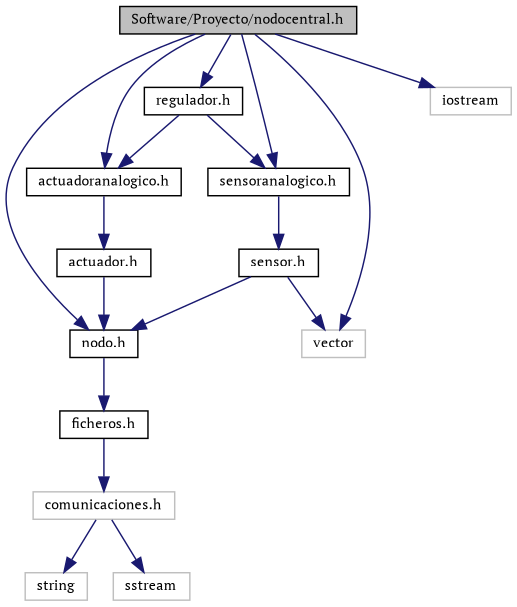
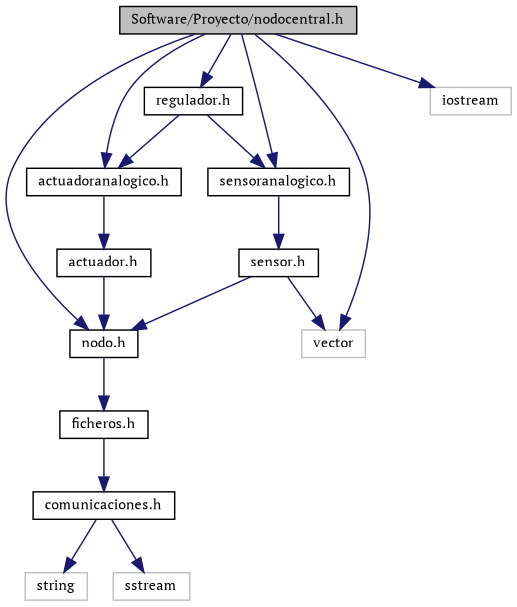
  digraph {
    fontname="PT Serif"
    node [color=black fillcolor=white fontname="PT Serif" fontsize=10 shape=record style=filled]
    edge [color=midnightblue fontname="PT Serif" fontsize=10 labelfontname=Helvetica labelfontsize=10 style=solid]
    n1 [fillcolor=grey75 fontcolor=black height=0.2 label="Software/Proyecto/nodocentral.h" width=0.4]
    n2 [height=0.2 label="nodo.h" width=0.4]
    n3 [height=0.2 label="actuadoranalogico.h" width=0.4]
    n4 [height=0.2 label="sensoranalogico.h" width=0.4]
    n5 [height=0.2 label="regulador.h" width=0.4]
    n6 [color=grey75 height=0.2 label=vector width=0.4]
    n7 [color=grey75 height=0.2 label=iostream width=0.4]
    n8 [height=0.2 label="ficheros.h" width=0.4]
    n9 [height=0.2 label="actuador.h" width=0.4]
    n10 [height=0.2 label="sensor.h" width=0.4]
-   n11 [color=grey75 height=0.2 label="comunicaciones.h" width=0.4]
+   n11 [height=0.2 label="comunicaciones.h" width=0.4]
    n12 [color=grey75 height=0.2 label=string width=0.4]
    n13 [color=grey75 height=0.2 label=sstream width=0.4]
    n1 -> n2
    n1 -> n3
    n1 -> n4
    n1 -> n5
    n1 -> n6
    n1 -> n7
    n2 -> n8
    n3 -> n9
    n4 -> n10
    n5 -> n3
    n5 -> n4
    n8 -> n11
    n9 -> n2
    n10 -> n2
    n10 -> n6
    n11 -> n12
    n11 -> n13
  }
